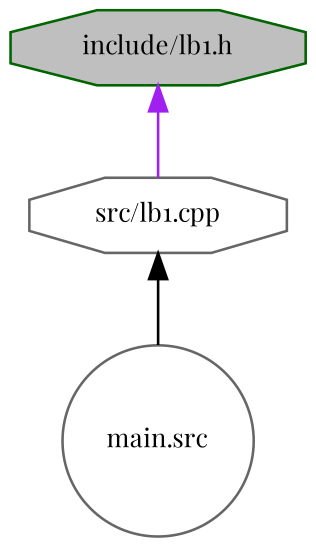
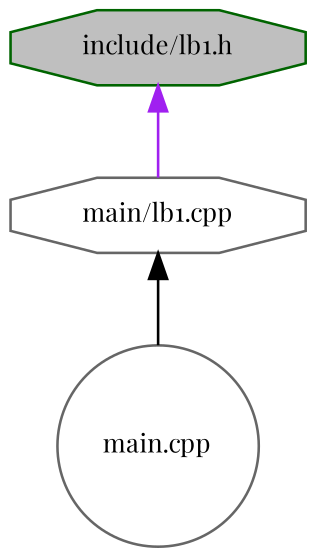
  digraph {
    fontname="Playfair Display"
    node [color=gray40 fillcolor=white fontname="Playfair Display" fontsize=10 shape=octagon style=filled]
    edge [dir=back fontname="Playfair Display" fontsize=10 labelfontname=Helvetica labelfontsize=10 style=solid]
    n1 [color=darkgreen fillcolor=grey75 fontcolor=black height=0.2 label="include/lb1.h" width=0.4]
-   n2 [height=0.2 label="src/lb1.cpp" width=0.4]
-   n3 [height=0.2 label="main.src" shape=circle width=0.4]
+   n2 [height=0.2 label="main/lb1.cpp" width=0.4]
+   n3 [height=0.2 label="main.cpp" shape=circle width=0.4]
    n1 -> n2 [color=purple]
    n2 -> n3 [color=black]
  }
